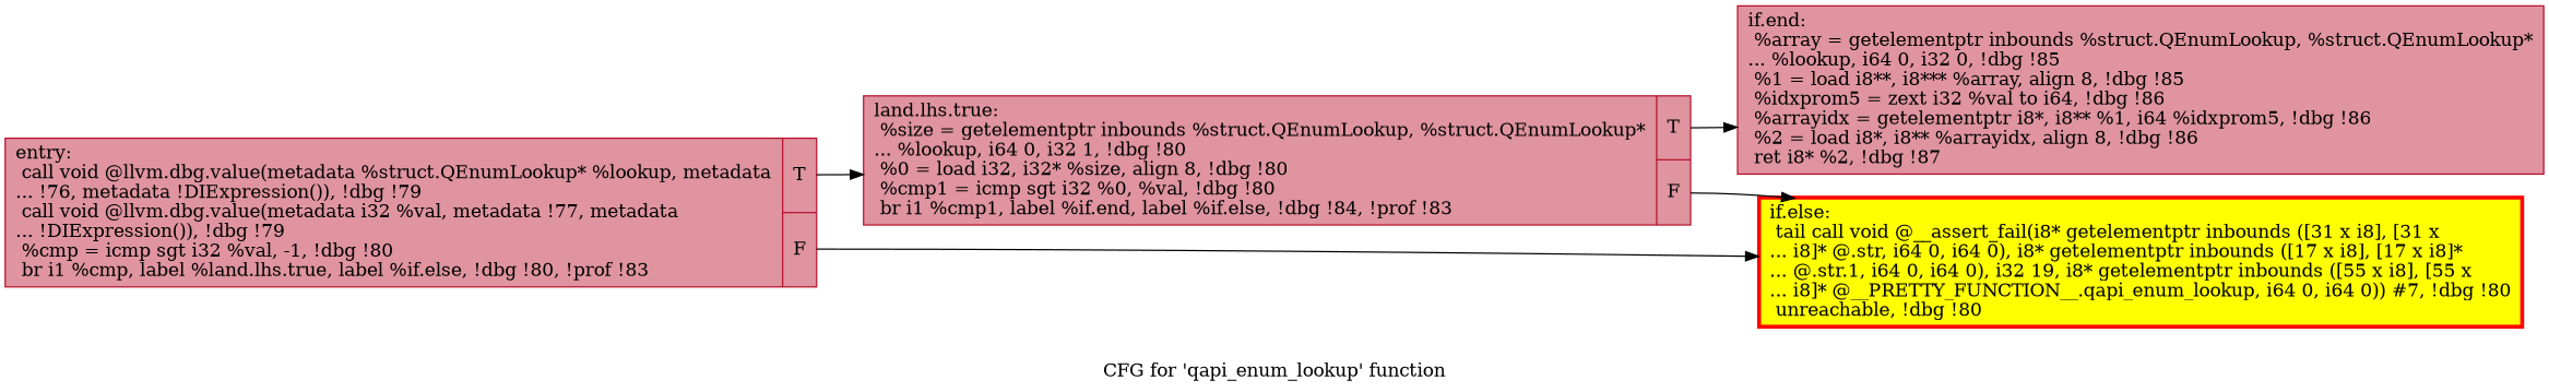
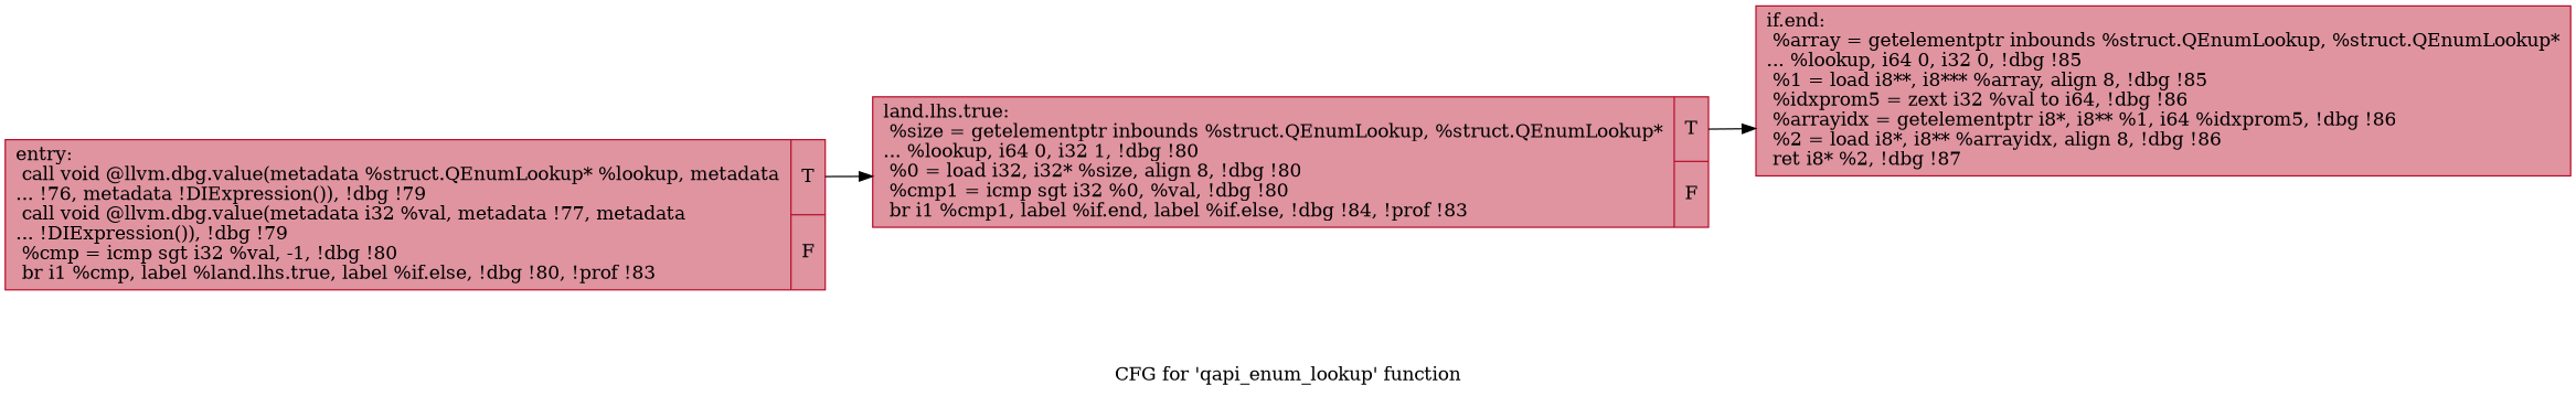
  digraph {
    label="CFG for 'qapi_enum_lookup' function"
    rankdir=LR
    node [color="#b70d28ff" fillcolor="#b70d2870" shape=record style=filled]
    edge [tailport=s0]
    n1 [label="{entry:\l  call void @llvm.dbg.value(metadata %struct.QEnumLookup* %lookup, metadata\l... !76, metadata !DIExpression()), !dbg !79\l  call void @llvm.dbg.value(metadata i32 %val, metadata !77, metadata\l... !DIExpression()), !dbg !79\l  %cmp = icmp sgt i32 %val, -1, !dbg !80\l  br i1 %cmp, label %land.lhs.true, label %if.else, !dbg !80, !prof !83\l|{<s0>T|<s1>F}}"]
    n2 [label="{land.lhs.true:                                    \l  %size = getelementptr inbounds %struct.QEnumLookup, %struct.QEnumLookup*\l... %lookup, i64 0, i32 1, !dbg !80\l  %0 = load i32, i32* %size, align 8, !dbg !80\l  %cmp1 = icmp sgt i32 %0, %val, !dbg !80\l  br i1 %cmp1, label %if.end, label %if.else, !dbg !84, !prof !83\l|{<s0>T|<s1>F}}"]
-   n3 [color=red fillcolor=yellow label="{if.else:                                          \l  tail call void @__assert_fail(i8* getelementptr inbounds ([31 x i8], [31 x\l... i8]* @.str, i64 0, i64 0), i8* getelementptr inbounds ([17 x i8], [17 x i8]*\l... @.str.1, i64 0, i64 0), i32 19, i8* getelementptr inbounds ([55 x i8], [55 x\l... i8]* @__PRETTY_FUNCTION__.qapi_enum_lookup, i64 0, i64 0)) #7, !dbg !80\l  unreachable, !dbg !80\l}" penwidth=3.0]
    n4 [label="{if.end:                                           \l  %array = getelementptr inbounds %struct.QEnumLookup, %struct.QEnumLookup*\l... %lookup, i64 0, i32 0, !dbg !85\l  %1 = load i8**, i8*** %array, align 8, !dbg !85\l  %idxprom5 = zext i32 %val to i64, !dbg !86\l  %arrayidx = getelementptr i8*, i8** %1, i64 %idxprom5, !dbg !86\l  %2 = load i8*, i8** %arrayidx, align 8, !dbg !86\l  ret i8* %2, !dbg !87\l}"]
    n1 -> n2
-   n1 -> n3 [tailport=s1]
-   n2 -> n3 [tailport=s1]
    n2 -> n4
  }
